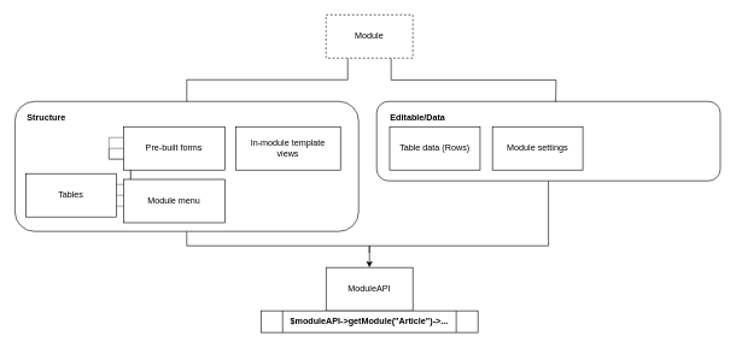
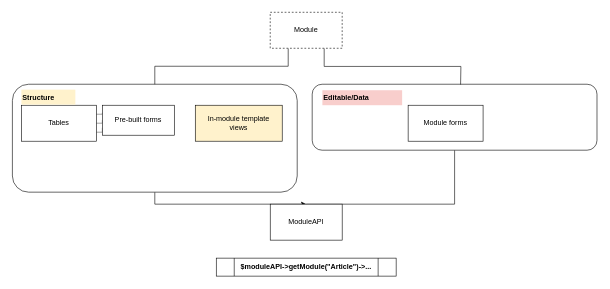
  <mxCell id="0" />
  <mxCell id="1" parent="0" />
  <mxCell id="2" style="edgeStyle=orthogonalEdgeStyle;rounded=0;orthogonalLoop=1;jettySize=auto;html=1;exitX=0.5;exitY=1;exitDx=0;exitDy=0;endArrow=none;endFill=0;" edge="1" parent="1" source="3"><mxGeometry relative="1" as="geometry"><mxPoint x="510" y="350" as="targetPoint" /><Array as="points"><mxPoint x="758" y="340" /><mxPoint x="510" y="340" /></Array></mxGeometry></mxCell>
  <mxCell id="3" value="" style="rounded=1;whiteSpace=wrap;html=1;fillColor=default;" vertex="1" parent="1"><mxGeometry x="520" y="140" width="475" height="110" as="geometry" /></mxCell>
  <mxCell id="4" style="edgeStyle=orthogonalEdgeStyle;rounded=0;orthogonalLoop=1;jettySize=auto;html=1;exitX=0.5;exitY=1;exitDx=0;exitDy=0;entryX=0.5;entryY=0;entryDx=0;entryDy=0;" edge="1" parent="1" source="5" target="20"><mxGeometry relative="1" as="geometry"><mxPoint x="510" y="360" as="targetPoint" /><Array as="points"><mxPoint x="258" y="340" /><mxPoint x="510" y="340" /></Array></mxGeometry></mxCell>
  <mxCell id="5" value="" style="rounded=1;whiteSpace=wrap;html=1;fillColor=default;" vertex="1" parent="1"><mxGeometry x="20" y="140" width="475" height="180" as="geometry" /></mxCell>
  <mxCell id="6" style="edgeStyle=orthogonalEdgeStyle;rounded=0;orthogonalLoop=1;jettySize=auto;html=1;exitX=0.25;exitY=1;exitDx=0;exitDy=0;entryX=0.5;entryY=0;entryDx=0;entryDy=0;endArrow=none;endFill=0;" edge="1" parent="1" source="8" target="5"><mxGeometry relative="1" as="geometry" /></mxCell>
  <mxCell id="7" style="edgeStyle=orthogonalEdgeStyle;rounded=0;orthogonalLoop=1;jettySize=auto;html=1;exitX=0.75;exitY=1;exitDx=0;exitDy=0;entryX=0.5;entryY=0;entryDx=0;entryDy=0;endArrow=none;endFill=0;" edge="1" parent="1" source="8"><mxGeometry relative="1" as="geometry"><mxPoint x="767.5" y="140.5" as="targetPoint" /></mxGeometry></mxCell>
  <mxCell id="8" value="Module" style="rounded=0;whiteSpace=wrap;html=1;dashed=1;" vertex="1" parent="1"><mxGeometry x="450" y="20" width="120" height="60" as="geometry" /></mxCell>
  <mxCell id="9" style="edgeStyle=orthogonalEdgeStyle;rounded=0;orthogonalLoop=1;jettySize=auto;html=1;exitX=1;exitY=0.25;exitDx=0;exitDy=0;entryX=0;entryY=0.25;entryDx=0;entryDy=0;fillColor=#f5f5f5;gradientColor=#b3b3b3;strokeColor=#666666;endArrow=none;endFill=0;" edge="1" parent="1" source="12" target="13"><mxGeometry relative="1" as="geometry" /></mxCell>
  <mxCell id="10" style="edgeStyle=orthogonalEdgeStyle;rounded=0;orthogonalLoop=1;jettySize=auto;html=1;exitX=1;exitY=0.75;exitDx=0;exitDy=0;entryX=0;entryY=0.75;entryDx=0;entryDy=0;endArrow=none;endFill=0;fillColor=#f5f5f5;gradientColor=#b3b3b3;strokeColor=#666666;" edge="1" parent="1" source="12" target="13"><mxGeometry relative="1" as="geometry" /></mxCell>
  <mxCell id="11" style="edgeStyle=orthogonalEdgeStyle;rounded=0;orthogonalLoop=1;jettySize=auto;html=1;exitX=1;exitY=0.5;exitDx=0;exitDy=0;entryX=0;entryY=0.5;entryDx=0;entryDy=0;fillColor=#f5f5f5;gradientColor=#b3b3b3;strokeColor=#666666;endArrow=none;endFill=0;" edge="1" parent="1" source="12" target="13"><mxGeometry relative="1" as="geometry" /></mxCell>
- <mxCell id="12" value="Tables" style="rounded=0;whiteSpace=wrap;html=1;" vertex="1" parent="1"><mxGeometry x="35" y="240" width="125" height="60" as="geometry" /></mxCell>
- <mxCell id="13" value="Pre-built forms" style="rounded=0;whiteSpace=wrap;html=1;" vertex="1" parent="1"><mxGeometry x="170" y="175" width="140" height="60" as="geometry" /></mxCell>
- <mxCell id="14" value="Structure" style="rounded=0;whiteSpace=wrap;html=1;strokeColor=none;align=left;fontStyle=1" vertex="1" parent="1"><mxGeometry x="35" y="149" width="90" height="25" as="geometry" /></mxCell>
- <mxCell id="15" value="In-module template &lt;br&gt;views" style="rounded=0;whiteSpace=wrap;html=1;" vertex="1" parent="1"><mxGeometry x="325" y="175" width="145" height="60" as="geometry" /></mxCell>
- <mxCell id="16" value="Editable/Data" style="rounded=0;whiteSpace=wrap;html=1;strokeColor=none;align=left;fontStyle=1" vertex="1" parent="1"><mxGeometry x="537" y="150" width="133" height="25" as="geometry" /></mxCell>
- <mxCell id="17" value="Table data (Rows)" style="rounded=0;whiteSpace=wrap;html=1;" vertex="1" parent="1"><mxGeometry x="538" y="175" width="125" height="60" as="geometry" /></mxCell>
- <mxCell id="18" value="Module settings" style="rounded=0;whiteSpace=wrap;html=1;" vertex="1" parent="1"><mxGeometry x="680" y="175" width="125" height="60" as="geometry" /></mxCell>
- <mxCell id="19" value="Module menu" style="rounded=0;whiteSpace=wrap;html=1;" vertex="1" parent="1"><mxGeometry x="170" y="248" width="140" height="60" as="geometry" /></mxCell>
- <mxCell id="20" value="ModuleAPI" style="rounded=0;whiteSpace=wrap;html=1;" vertex="1" parent="1"><mxGeometry x="450" y="370" width="120" height="60" as="geometry" /></mxCell>
+ <mxCell id="12" value="Tables" style="rounded=0;whiteSpace=wrap;html=1;" vertex="1" parent="1"><mxGeometry x="35" y="175" width="125" height="60" as="geometry" /></mxCell>
+ <mxCell id="13" value="Pre-built forms" style="rounded=0;whiteSpace=wrap;html=1;" vertex="1" parent="1"><mxGeometry x="170" y="175" width="120" height="50" as="geometry" /></mxCell>
+ <mxCell id="14" value="Structure" style="rounded=0;whiteSpace=wrap;html=1;strokeColor=none;align=left;fontStyle=1;fillColor=#fff2cc;" vertex="1" parent="1"><mxGeometry x="35" y="149" width="90" height="25" as="geometry" /></mxCell>
+ <mxCell id="15" value="In-module template &lt;br&gt;views" style="rounded=0;whiteSpace=wrap;html=1;fillColor=#fff2cc;" vertex="1" parent="1"><mxGeometry x="325" y="175" width="145" height="60" as="geometry" /></mxCell>
+ <mxCell id="16" value="Editable/Data" style="rounded=0;whiteSpace=wrap;html=1;strokeColor=none;align=left;fontStyle=1;fillColor=#f8cecc;" vertex="1" parent="1"><mxGeometry x="537" y="150" width="133" height="25" as="geometry" /></mxCell>
+ <mxCell id="18" value="Module forms" style="rounded=0;whiteSpace=wrap;html=1;" vertex="1" parent="1"><mxGeometry x="680" y="175" width="125" height="60" as="geometry" /></mxCell>
+ <mxCell id="20" value="ModuleAPI" style="rounded=0;whiteSpace=wrap;html=1;" vertex="1" parent="1"><mxGeometry x="450" y="340" width="120" height="60" as="geometry" /></mxCell>
  <mxCell id="21" value="$moduleAPI-&amp;gt;getModule(&quot;Article&quot;)-&amp;gt;..." style="shape=process;whiteSpace=wrap;html=1;backgroundOutline=1;fontStyle=1" vertex="1" parent="1"><mxGeometry x="360" y="430" width="300" height="30" as="geometry" /></mxCell>
